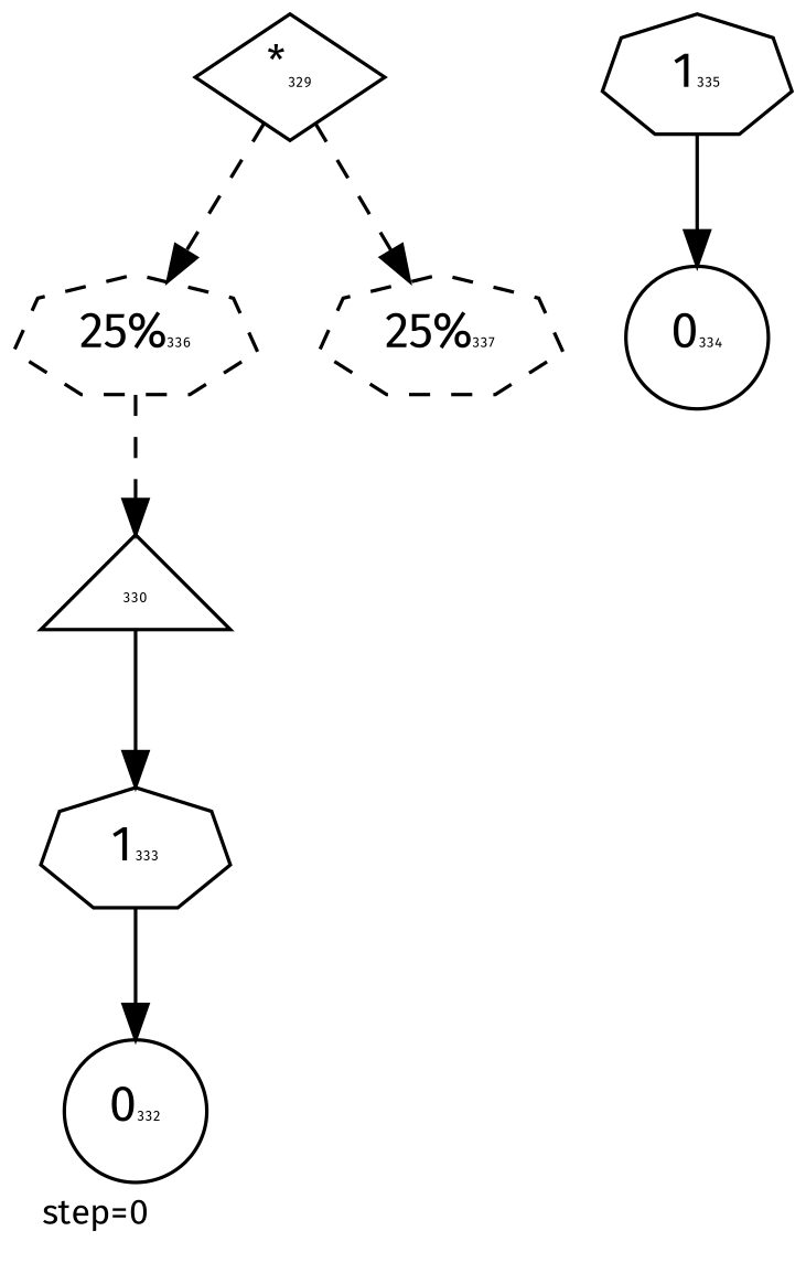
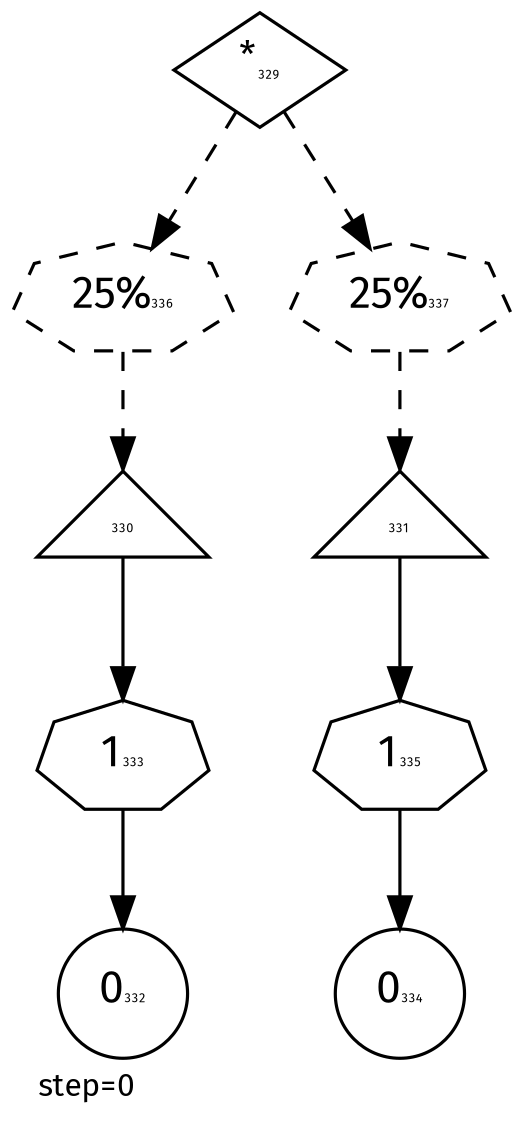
  digraph {
    fontsize=10
    label="step=0"
    labeljust=left
    labelloc=bottom
    fontname="Fira Sans"
    node [color=black labelfontcolor=black peripheries=1 shape=septagon fontname="Fira Sans"]
    edge [color=black fontname="Fira Sans"]
    n1 [label=<<SUP>*</SUP><FONT POINT-SIZE='4'>329</FONT>> shape=diamond]
    n2 [label=<25%<FONT POINT-SIZE='4'>336</FONT>> style=dashed labelfontcolor=""]
    n3 [label=<25%<FONT POINT-SIZE='4'>337</FONT>> style=dashed labelfontcolor=""]
    n4 [label=<<FONT POINT-SIZE='4'>330</FONT>> shape=triangle]
    n5 [label=<1<FONT POINT-SIZE='4'>333</FONT>> labelfontcolor=""]
+   n6 [label=<<FONT POINT-SIZE='4'>331</FONT>> shape=triangle]
    n7 [label=<1<FONT POINT-SIZE='4'>335</FONT>> labelfontcolor=""]
    n8 [label=<0<FONT POINT-SIZE='4'>332</FONT>> shape=circle]
    n9 [label=<0<FONT POINT-SIZE='4'>334</FONT>> shape=circle]
    n1 -> n2 [style=dashed]
    n1 -> n3 [style=dashed]
    n2 -> n4 [style=dashed]
+   n3 -> n6 [style=dashed]
    n4 -> n5
    n5 -> n8
+   n6 -> n7
    n7 -> n9
  }
